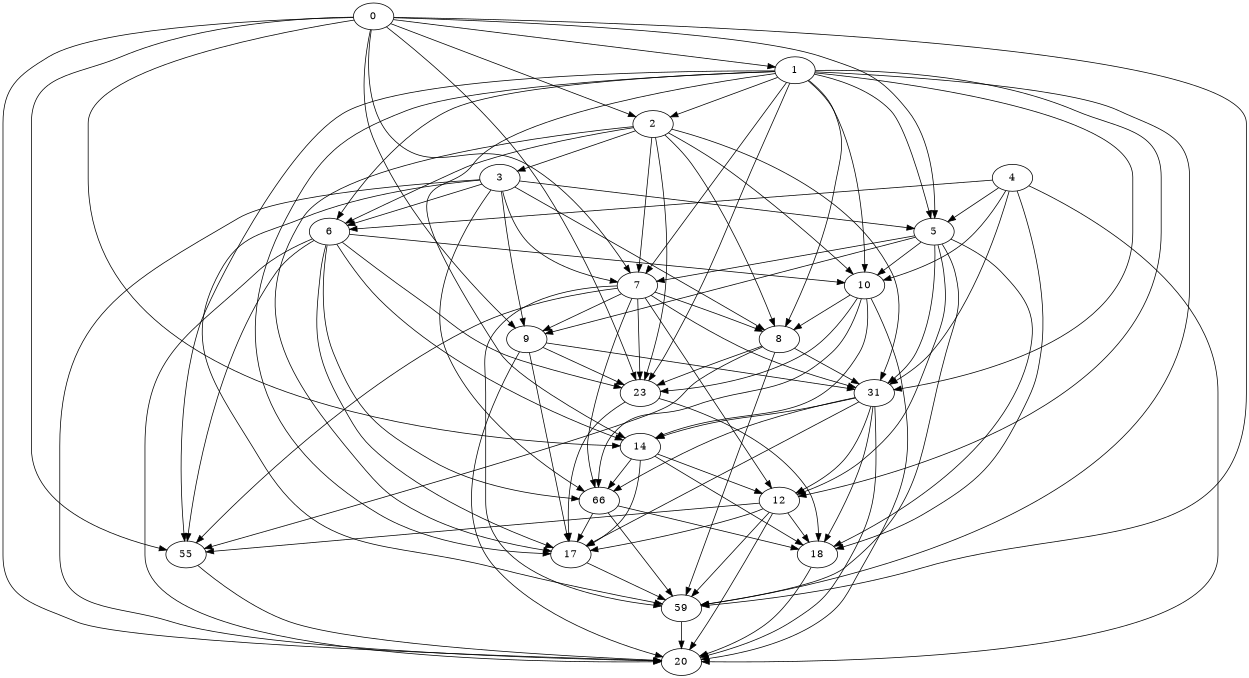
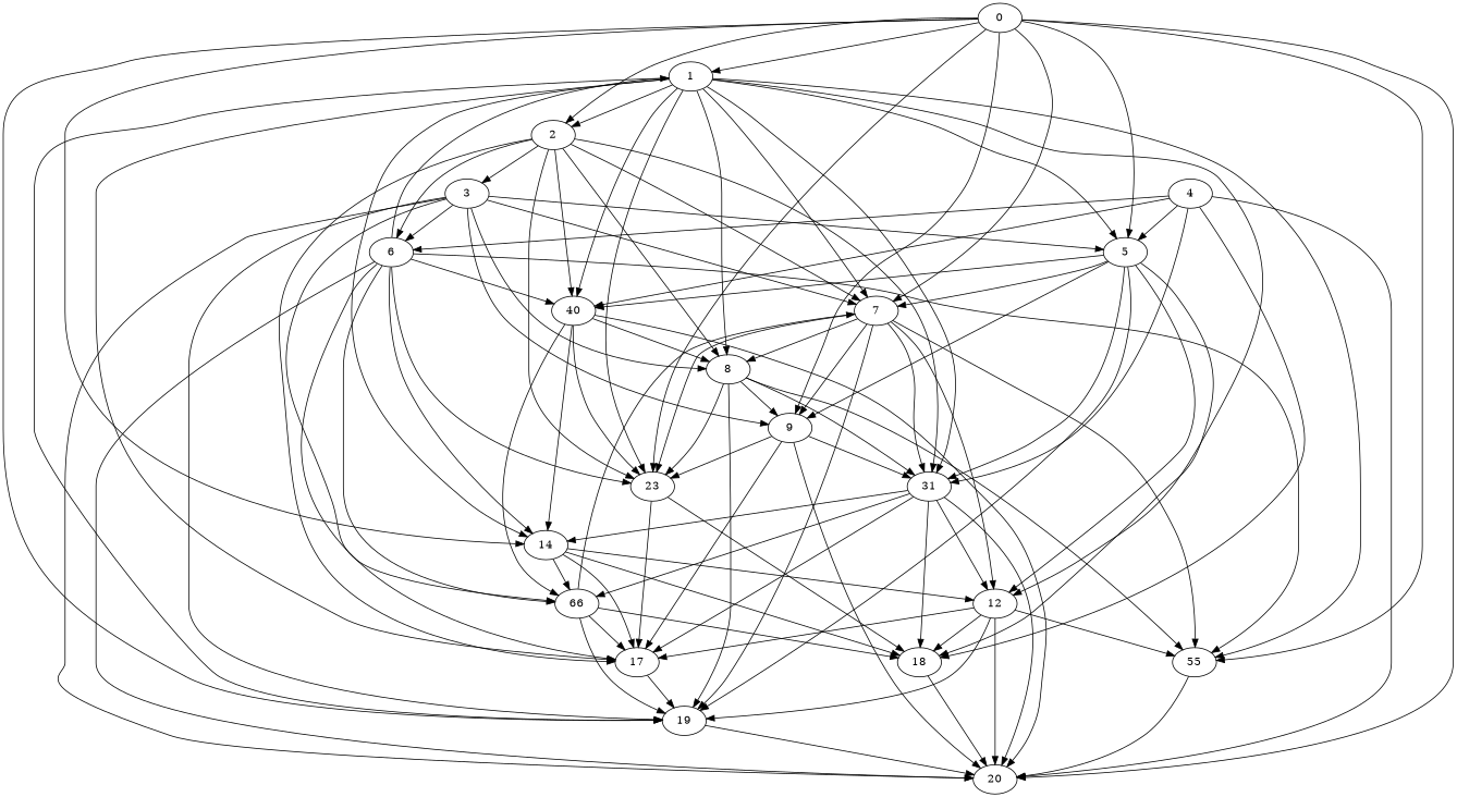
  digraph {
    node [Weight=49]
    edge [Weight=10]
    0 [Weight=16]
    1 [Weight=38]
    2 [Weight=54]
    5 [Weight=32]
    7 [Weight=38]
    9 [Weight=27]
    14 [Weight=22]
    n8 [Weight=27 label=23]
    n9 [label=55]
-   19 [label=59]
+   19
    20
    8 [Weight=43]
    6 [Weight=11]
    n14 [Weight=27 label=31]
-   10 [Weight=11]
+   10 [Weight=11 label=40]
    12 [Weight=16]
    17 [Weight=11]
    3 [Weight=32]
    18
    n20 [Weight=38 label=66]
    4 [Weight=54]
    0 -> 1 [Weight=9]
    0 -> 2 [Weight=8]
    0 -> 5 [Weight=2]
    0 -> 7 [Weight=6]
    0 -> 9
    0 -> 14 [Weight=4]
    0 -> n8 [Weight=4]
    0 -> n9 [Weight=7]
    0 -> 19 [Weight=2]
    0 -> 20 [Weight=3]
    1 -> 2 [Weight=3]
    1 -> 5 [Weight=7]
    1 -> 7 [Weight=3]
    1 -> 14
    1 -> n8 [Weight=8]
    1 -> n9 [Weight=9]
    1 -> 19 [Weight=5]
    1 -> 8 [Weight=3]
-   1 -> 6
+   6 -> 1
    1 -> n14 [Weight=8]
    1 -> 10 [Weight=9]
    1 -> 12 [Weight=5]
    1 -> 17 [Weight=6]
    2 -> 7 [Weight=3]
    2 -> n8 [Weight=8]
    2 -> 8
    2 -> 6 [Weight=8]
    2 -> n14 [Weight=8]
    2 -> 10 [Weight=3]
    2 -> 17 [Weight=3]
    2 -> 3 [Weight=3]
    5 -> 7 [Weight=6]
    5 -> 9 [Weight=7]
    5 -> 19 [Weight=3]
    5 -> n14 [Weight=9]
    5 -> 10 [Weight=2]
    5 -> 12 [Weight=6]
    5 -> 18 [Weight=7]
    7 -> 9 [Weight=5]
    7 -> n8 [Weight=9]
    7 -> n9 [Weight=7]
    7 -> 19 [Weight=6]
    7 -> 8 [Weight=5]
    7 -> n14 [Weight=9]
    7 -> 12 [Weight=9]
-   7 -> n20 [Weight=2]
+   n20 -> 7 [Weight=2]
    9 -> n8 [Weight=7]
    9 -> 20 [Weight=6]
    9 -> n14 [Weight=8]
    9 -> 17 [Weight=8]
    14 -> 12 [Weight=8]
    14 -> 17 [Weight=4]
    14 -> 18 [Weight=9]
    14 -> n20
    n8 -> 17 [Weight=4]
    n8 -> 18 [Weight=9]
    n9 -> 20 [Weight=6]
    19 -> 20 [Weight=2]
+   8 -> 9
    8 -> n8
    8 -> n9
    8 -> 19 [Weight=3]
    8 -> n14 [Weight=7]
    6 -> 14 [Weight=2]
    6 -> n8 [Weight=4]
    6 -> n9 [Weight=3]
    6 -> 20 [Weight=6]
    6 -> 10
    6 -> 17 [Weight=7]
    6 -> n20 [Weight=2]
    n14 -> 14
    n14 -> 20
    n14 -> 12 [Weight=2]
    n14 -> 17 [Weight=7]
    n14 -> 18
    n14 -> n20 [Weight=6]
    10 -> 14
    10 -> n8 [Weight=5]
    10 -> 20 [Weight=3]
    10 -> 8 [Weight=8]
    10 -> n20 [Weight=7]
    12 -> n9 [Weight=4]
    12 -> 19 [Weight=2]
    12 -> 20 [Weight=8]
    12 -> 17 [Weight=7]
    12 -> 18 [Weight=9]
    17 -> 19
    3 -> 5 [Weight=7]
    3 -> 7 [Weight=9]
    3 -> 9 [Weight=9]
    3 -> 19 [Weight=5]
    3 -> 20 [Weight=9]
    3 -> 8 [Weight=5]
    3 -> 6 [Weight=3]
    3 -> n20 [Weight=6]
    18 -> 20 [Weight=5]
    n20 -> 19 [Weight=9]
    n20 -> 17 [Weight=6]
    n20 -> 18 [Weight=4]
    4 -> 5 [Weight=6]
    4 -> 20 [Weight=2]
    4 -> 6 [Weight=7]
    4 -> n14 [Weight=7]
    4 -> 10
    4 -> 18 [Weight=8]
  }
